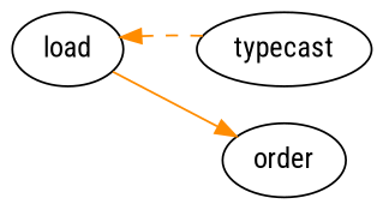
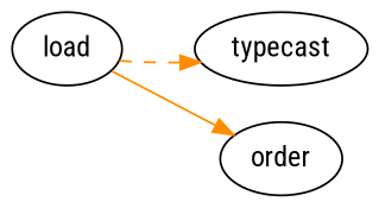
  digraph {
    fontname="Roboto Condensed"
    pigScript=" A = load 'myfile' as (p:int, q:long, r:float, s:double, t:map[], u:tuple (x:int, y:int), v:bag {tuple(int:z)}); B = group A by p; C = foreach B generate $0,  COUNT($1);"
    rankdir=LR
    node [fontname="Roboto Condensed" schema="p: int,q: long,r: float,s: double,t: map[] ,u: tuple(x: int,y: int),v: bag {x: tuple (z: int)}"]
    edge [color=darkorange fontname="Roboto Condensed"]
    load [schema="p: bytearray,q: bytearray,r: bytearray,s: bytearray,t: bytearray ,u: bytearray,v: bytearray" type=LOLoad]
    typecast [type=LOForEach]
    order [type=LOSort]
-   typecast -> load [style=dashed]
+   load -> typecast [style=dashed]
    load -> order [style=solid]
  }
